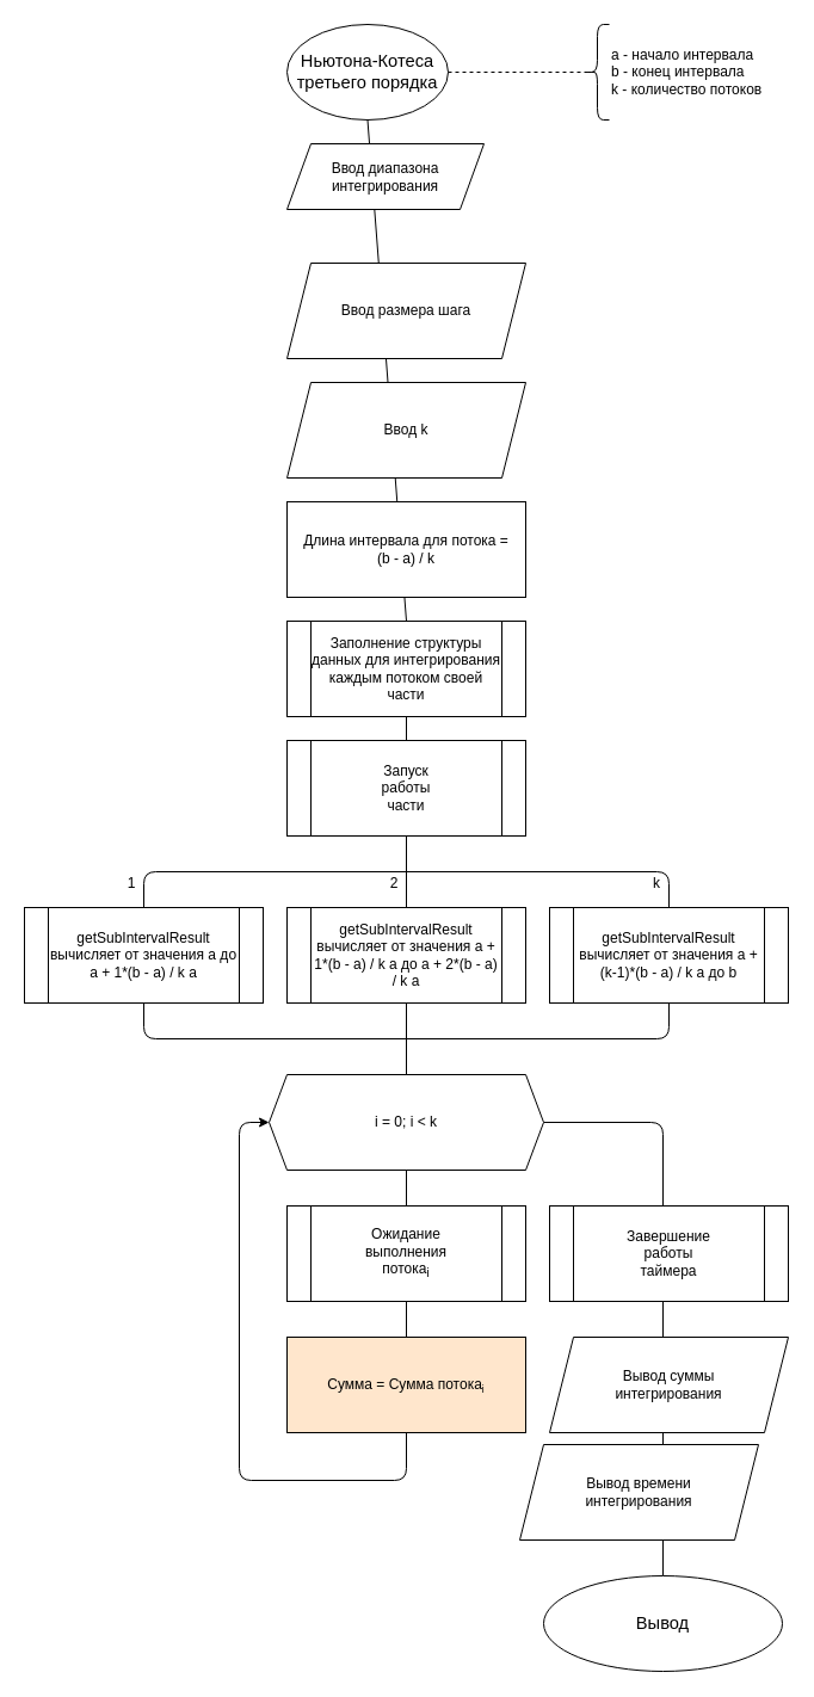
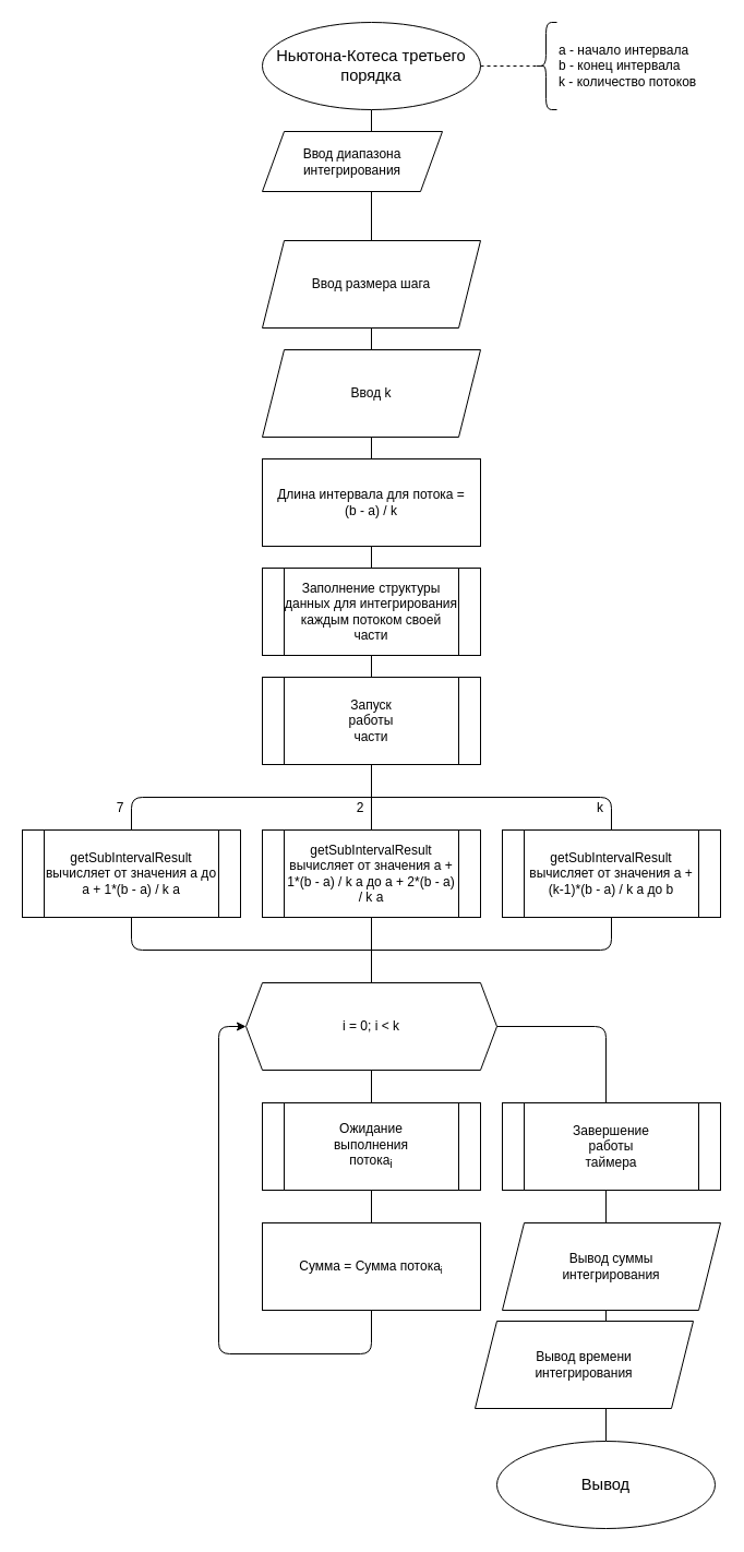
  <mxCell id="0" />
  <mxCell id="1" parent="0" />
  <mxCell id="2" value="" style="endArrow=none;html=1;exitX=1;exitY=0.5;exitDx=0;exitDy=0;entryX=0.5;entryY=0;entryDx=0;entryDy=0;" edge="1" parent="1" source="22" target="28"><mxGeometry width="50" height="50" relative="1" as="geometry"><mxPoint x="630" y="990" as="sourcePoint" /><mxPoint x="680" y="940" as="targetPoint" /><Array as="points"><mxPoint x="555" y="940" /></Array></mxGeometry></mxCell>
  <mxCell id="3" value="" style="endArrow=classic;html=1;exitX=0.5;exitY=1;exitDx=0;exitDy=0;entryX=0;entryY=0.5;entryDx=0;entryDy=0;" edge="1" parent="1" source="22" target="22"><mxGeometry width="50" height="50" relative="1" as="geometry"><mxPoint x="220" y="1400" as="sourcePoint" /><mxPoint x="270" y="1350" as="targetPoint" /><Array as="points"><mxPoint x="340" y="1240" /><mxPoint x="200" y="1240" /><mxPoint x="200" y="940" /></Array></mxGeometry></mxCell>
  <mxCell id="4" value="" style="endArrow=none;html=1;entryX=0.5;entryY=1;entryDx=0;entryDy=0;exitX=0.5;exitY=0;exitDx=0;exitDy=0;" edge="1" parent="1" target="5"><mxGeometry width="50" height="50" relative="1" as="geometry"><mxPoint x="340" y="520" as="sourcePoint" /><mxPoint x="380" y="390" as="targetPoint" /></mxGeometry></mxCell>
- <mxCell id="5" value="&lt;span style=&quot;font-family: , &amp;#34;arial&amp;#34; ; font-size: 14.667px ; text-align: left ; background-color: rgb(255 , 255 , 255)&quot;&gt;Ньютона-Котеса третьего порядка&lt;/span&gt;" style="ellipse;whiteSpace=wrap;html=1;" vertex="1" parent="1"><mxGeometry x="240" y="20" width="135" height="80" as="geometry" /></mxCell>
+ <mxCell id="5" value="&lt;span style=&quot;font-family: , &amp;#34;arial&amp;#34; ; font-size: 14.667px ; text-align: left ; background-color: rgb(255 , 255 , 255)&quot;&gt;Ньютона-Котеса третьего порядка&lt;/span&gt;" style="ellipse;whiteSpace=wrap;html=1;" vertex="1" parent="1"><mxGeometry x="240" y="20" width="200" height="80" as="geometry" /></mxCell>
  <mxCell id="6" value="Ввод диапазона&lt;br&gt;интегрирования" style="shape=parallelogram;perimeter=parallelogramPerimeter;whiteSpace=wrap;html=1;fixedSize=1;" vertex="1" parent="1"><mxGeometry x="240" y="120" width="165" height="55" as="geometry" /></mxCell>
  <mxCell id="7" value="Ввод размера шага" style="shape=parallelogram;perimeter=parallelogramPerimeter;whiteSpace=wrap;html=1;fixedSize=1;" vertex="1" parent="1"><mxGeometry x="240" y="220" width="200" height="80" as="geometry" /></mxCell>
  <mxCell id="8" value="Ввод k" style="shape=parallelogram;perimeter=parallelogramPerimeter;whiteSpace=wrap;html=1;fixedSize=1;" vertex="1" parent="1"><mxGeometry x="240" y="320" width="200" height="80" as="geometry" /></mxCell>
  <mxCell id="9" value="Длина интервала для потока =&lt;br&gt;(b - a) / k" style="rounded=0;whiteSpace=wrap;html=1;" vertex="1" parent="1"><mxGeometry x="240" y="420" width="200" height="80" as="geometry" /></mxCell>
  <mxCell id="10" value="Запуск&lt;br&gt;работы&lt;br&gt;части" style="shape=process;whiteSpace=wrap;html=1;backgroundOutline=1;" vertex="1" parent="1"><mxGeometry x="240" y="620" width="200" height="80" as="geometry" /></mxCell>
  <mxCell id="11" value="" style="endArrow=none;dashed=1;html=1;exitX=1;exitY=0.5;exitDx=0;exitDy=0;entryX=0.1;entryY=0.5;entryDx=0;entryDy=0;entryPerimeter=0;" edge="1" parent="1" source="5" target="12"><mxGeometry width="50" height="50" relative="1" as="geometry"><mxPoint x="570" y="230" as="sourcePoint" /><mxPoint x="520" y="60" as="targetPoint" /></mxGeometry></mxCell>
  <mxCell id="12" value="" style="shape=curlyBracket;whiteSpace=wrap;html=1;rounded=1;" vertex="1" parent="1"><mxGeometry x="490" y="20" width="20" height="80" as="geometry" /></mxCell>
  <mxCell id="13" value="&lt;div&gt;&lt;span&gt;a - начало интервала&lt;/span&gt;&lt;/div&gt;&lt;div&gt;&lt;span&gt;b - конец интервала&lt;/span&gt;&lt;/div&gt;&lt;div&gt;&lt;span&gt;k - количество потоков&lt;/span&gt;&lt;/div&gt;" style="text;html=1;strokeColor=none;fillColor=none;align=left;verticalAlign=middle;whiteSpace=wrap;rounded=0;" vertex="1" parent="1"><mxGeometry x="510" y="30" width="130" height="60" as="geometry" /></mxCell>
  <mxCell id="14" value="" style="endArrow=none;html=1;entryX=0.5;entryY=1;entryDx=0;entryDy=0;exitX=0.5;exitY=0;exitDx=0;exitDy=0;" edge="1" parent="1" source="15" target="10"><mxGeometry width="50" height="50" relative="1" as="geometry"><mxPoint x="340" y="730" as="sourcePoint" /><mxPoint x="350" y="750" as="targetPoint" /></mxGeometry></mxCell>
  <mxCell id="15" value="&lt;span&gt;getSubIntervalResult вычисляет от значения&amp;nbsp;&lt;/span&gt;а + 1*(b - a) / k a&lt;span&gt;&amp;nbsp;до а + 2*(b - a) / k a&lt;/span&gt;" style="shape=process;whiteSpace=wrap;html=1;backgroundOutline=1;" vertex="1" parent="1"><mxGeometry x="240" y="760" width="200" height="80" as="geometry" /></mxCell>
  <mxCell id="16" value="" style="endArrow=none;html=1;exitX=0.5;exitY=0;exitDx=0;exitDy=0;" edge="1" parent="1" source="17"><mxGeometry width="50" height="50" relative="1" as="geometry"><mxPoint x="100" y="730" as="sourcePoint" /><mxPoint x="340" y="730" as="targetPoint" /><Array as="points"><mxPoint x="120" y="730" /></Array></mxGeometry></mxCell>
  <mxCell id="17" value="getSubIntervalResult вычисляет от значения а до а + 1*(b - a) / k a" style="shape=process;whiteSpace=wrap;html=1;backgroundOutline=1;" vertex="1" parent="1"><mxGeometry x="20" y="760" width="200" height="80" as="geometry" /></mxCell>
  <mxCell id="18" value="" style="endArrow=none;html=1;exitX=0.5;exitY=0;exitDx=0;exitDy=0;" edge="1" parent="1" source="19"><mxGeometry width="50" height="50" relative="1" as="geometry"><mxPoint x="540" y="730" as="sourcePoint" /><mxPoint x="340" y="730" as="targetPoint" /><Array as="points"><mxPoint x="560" y="730" /></Array></mxGeometry></mxCell>
  <mxCell id="19" value="&lt;span&gt;getSubIntervalResult вычисляет от значения&amp;nbsp;&lt;/span&gt;&lt;span&gt;а + (k-1)*(b - a) / k a&lt;/span&gt;&lt;span&gt;&amp;nbsp;до b&lt;/span&gt;" style="shape=process;whiteSpace=wrap;html=1;backgroundOutline=1;direction=west;" vertex="1" parent="1"><mxGeometry x="460" y="760" width="200" height="80" as="geometry" /></mxCell>
  <mxCell id="20" value="" style="endArrow=none;html=1;exitX=0.5;exitY=1;exitDx=0;exitDy=0;entryX=0.5;entryY=0;entryDx=0;entryDy=0;" edge="1" parent="1" source="17" target="19"><mxGeometry width="50" height="50" relative="1" as="geometry"><mxPoint x="310" y="770" as="sourcePoint" /><mxPoint x="430" y="900" as="targetPoint" /><Array as="points"><mxPoint x="120" y="870" /><mxPoint x="560" y="870" /></Array></mxGeometry></mxCell>
  <mxCell id="21" value="" style="endArrow=none;html=1;entryX=0.5;entryY=1;entryDx=0;entryDy=0;" edge="1" parent="1" target="15"><mxGeometry width="50" height="50" relative="1" as="geometry"><mxPoint x="340" y="900" as="sourcePoint" /><mxPoint x="360" y="720" as="targetPoint" /></mxGeometry></mxCell>
  <mxCell id="22" value="i = 0; i &amp;lt; k" style="shape=hexagon;perimeter=hexagonPerimeter2;whiteSpace=wrap;html=1;fixedSize=1;size=15;" vertex="1" parent="1"><mxGeometry x="225" y="900" width="230" height="80" as="geometry" /></mxCell>
  <mxCell id="23" value="Ожидание&lt;br&gt;выполнения&lt;br&gt;потока&lt;sub&gt;i&lt;/sub&gt;" style="shape=process;whiteSpace=wrap;html=1;backgroundOutline=1;" vertex="1" parent="1"><mxGeometry x="240" y="1010" width="200" height="80" as="geometry" /></mxCell>
- <mxCell id="24" value="Сумма = Сумма потока&lt;span style=&quot;font-size: 10px&quot;&gt;&lt;sub&gt;i&lt;/sub&gt;&lt;/span&gt;" style="rounded=0;whiteSpace=wrap;html=1;fillColor=#ffe6cc;" vertex="1" parent="1"><mxGeometry x="240" y="1120" width="200" height="80" as="geometry" /></mxCell>
+ <mxCell id="24" value="Сумма = Сумма потока&lt;span style=&quot;font-size: 10px&quot;&gt;&lt;sub&gt;i&lt;/sub&gt;&lt;/span&gt;" style="rounded=0;whiteSpace=wrap;html=1;" vertex="1" parent="1"><mxGeometry x="240" y="1120" width="200" height="80" as="geometry" /></mxCell>
  <mxCell id="25" value="Завершение&lt;br&gt;работы&lt;br&gt;таймера" style="shape=process;whiteSpace=wrap;html=1;backgroundOutline=1;" vertex="1" parent="1"><mxGeometry x="460" y="1010" width="200" height="80" as="geometry" /></mxCell>
  <mxCell id="26" value="Вывод суммы&lt;br&gt;интегрирования" style="shape=parallelogram;perimeter=parallelogramPerimeter;whiteSpace=wrap;html=1;fixedSize=1;" vertex="1" parent="1"><mxGeometry x="460" y="1120" width="200" height="80" as="geometry" /></mxCell>
  <mxCell id="27" value="Вывод времени&lt;br&gt;интегрирования" style="shape=parallelogram;perimeter=parallelogramPerimeter;whiteSpace=wrap;html=1;fixedSize=1;" vertex="1" parent="1"><mxGeometry x="435" y="1210" width="200" height="80" as="geometry" /></mxCell>
  <mxCell id="28" value="&lt;div style=&quot;text-align: left&quot;&gt;&lt;span style=&quot;font-size: 14.667px ; background-color: rgb(255 , 255 , 255)&quot;&gt;Вывод&lt;/span&gt;&lt;/div&gt;" style="ellipse;whiteSpace=wrap;html=1;" vertex="1" parent="1"><mxGeometry x="455" y="1320" width="200" height="80" as="geometry" /></mxCell>
- <mxCell id="29" value="1" style="text;html=1;strokeColor=none;fillColor=none;align=center;verticalAlign=middle;whiteSpace=wrap;rounded=0;" vertex="1" parent="1"><mxGeometry x="90" y="730" width="40" height="20" as="geometry" /></mxCell>
+ <mxCell id="29" value="7" style="text;html=1;strokeColor=none;fillColor=none;align=center;verticalAlign=middle;whiteSpace=wrap;rounded=0;" vertex="1" parent="1"><mxGeometry x="90" y="730" width="40" height="20" as="geometry" /></mxCell>
  <mxCell id="30" value="2" style="text;html=1;strokeColor=none;fillColor=none;align=center;verticalAlign=middle;whiteSpace=wrap;rounded=0;" vertex="1" parent="1"><mxGeometry x="310" y="730" width="40" height="20" as="geometry" /></mxCell>
  <mxCell id="31" value="k" style="text;html=1;strokeColor=none;fillColor=none;align=center;verticalAlign=middle;whiteSpace=wrap;rounded=0;" vertex="1" parent="1"><mxGeometry x="530" y="730" width="40" height="20" as="geometry" /></mxCell>
  <mxCell id="32" value="" style="endArrow=none;html=1;entryX=0.5;entryY=1;entryDx=0;entryDy=0;exitX=0.5;exitY=0;exitDx=0;exitDy=0;" edge="1" parent="1" source="10"><mxGeometry width="50" height="50" relative="1" as="geometry"><mxPoint x="340" y="620" as="sourcePoint" /><mxPoint x="340" y="600" as="targetPoint" /></mxGeometry></mxCell>
  <mxCell id="33" value="Заполнение структуры данных для интегрирования каждым потоком своей части" style="shape=process;whiteSpace=wrap;html=1;backgroundOutline=1;" vertex="1" parent="1"><mxGeometry x="240" y="520" width="200" height="80" as="geometry" /></mxCell>
